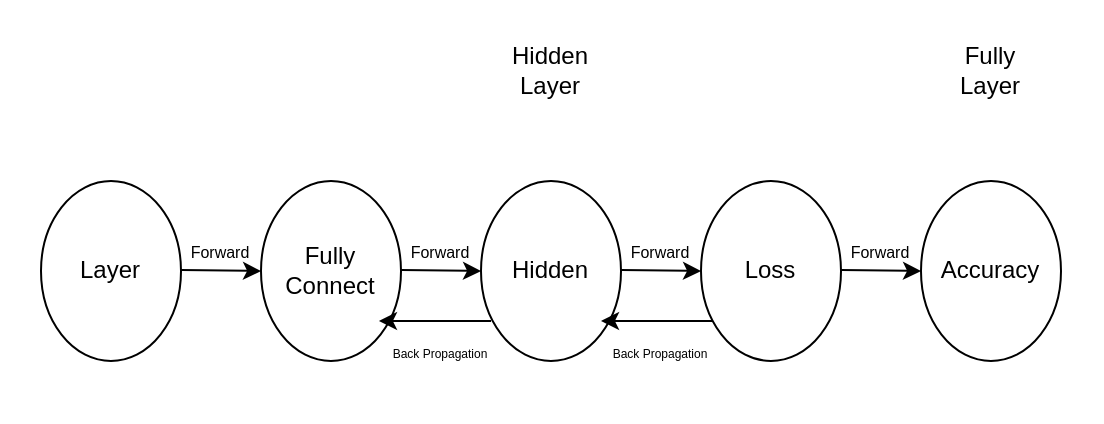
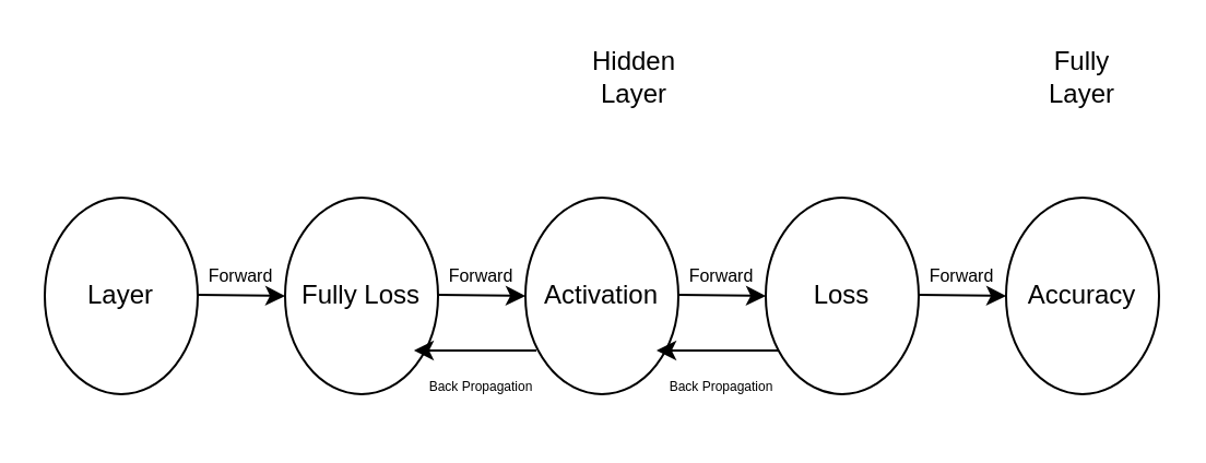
  <mxCell id="0" />
  <mxCell id="1" parent="0" />
  <mxCell id="2" value="" style="ellipse;whiteSpace=wrap;html=1;" vertex="1" parent="1"><mxGeometry x="20" y="90" width="70" height="90" as="geometry" /></mxCell>
  <mxCell id="3" value="" style="endArrow=classic;html=1;rounded=0;" edge="1" parent="1"><mxGeometry width="50" height="50" relative="1" as="geometry"><mxPoint x="90" y="134.5" as="sourcePoint" /><mxPoint x="130" y="135" as="targetPoint" /></mxGeometry></mxCell>
  <mxCell id="4" value="Layer" style="text;html=1;strokeColor=none;fillColor=none;align=center;verticalAlign=middle;whiteSpace=wrap;rounded=0;" vertex="1" parent="1"><mxGeometry x="25" y="120" width="60" height="30" as="geometry" /></mxCell>
  <mxCell id="5" value="" style="ellipse;whiteSpace=wrap;html=1;" vertex="1" parent="1"><mxGeometry x="350" y="90" width="70" height="90" as="geometry" /></mxCell>
  <mxCell id="6" value="" style="ellipse;whiteSpace=wrap;html=1;" vertex="1" parent="1"><mxGeometry x="240" y="90" width="70" height="90" as="geometry" /></mxCell>
  <mxCell id="7" value="" style="ellipse;whiteSpace=wrap;html=1;" vertex="1" parent="1"><mxGeometry x="460" y="90" width="70" height="90" as="geometry" /></mxCell>
  <mxCell id="8" value="" style="endArrow=classic;html=1;rounded=0;" edge="1" parent="1"><mxGeometry width="50" height="50" relative="1" as="geometry"><mxPoint x="200" y="134.5" as="sourcePoint" /><mxPoint x="240" y="135" as="targetPoint" /></mxGeometry></mxCell>
  <mxCell id="9" value="" style="endArrow=classic;html=1;rounded=0;" edge="1" parent="1"><mxGeometry width="50" height="50" relative="1" as="geometry"><mxPoint x="310" y="134.5" as="sourcePoint" /><mxPoint x="350" y="135" as="targetPoint" /></mxGeometry></mxCell>
  <mxCell id="10" value="" style="endArrow=classic;html=1;rounded=0;" edge="1" parent="1"><mxGeometry width="50" height="50" relative="1" as="geometry"><mxPoint x="420" y="134.5" as="sourcePoint" /><mxPoint x="460" y="135" as="targetPoint" /></mxGeometry></mxCell>
  <mxCell id="11" value="" style="ellipse;whiteSpace=wrap;html=1;" vertex="1" parent="1"><mxGeometry x="130" y="90" width="70" height="90" as="geometry" /></mxCell>
- <mxCell id="12" value="Fully Connect" style="text;html=1;strokeColor=none;fillColor=none;align=center;verticalAlign=middle;whiteSpace=wrap;rounded=0;" vertex="1" parent="1"><mxGeometry x="135" y="120" width="60" height="30" as="geometry" /></mxCell>
- <mxCell id="13" value="Hidden" style="text;html=1;strokeColor=none;fillColor=none;align=center;verticalAlign=middle;whiteSpace=wrap;rounded=0;" vertex="1" parent="1"><mxGeometry x="245" y="120" width="60" height="30" as="geometry" /></mxCell>
+ <mxCell id="12" value="Fully Loss" style="text;html=1;strokeColor=none;fillColor=none;align=center;verticalAlign=middle;whiteSpace=wrap;rounded=0;" vertex="1" parent="1"><mxGeometry x="135" y="120" width="60" height="30" as="geometry" /></mxCell>
+ <mxCell id="13" value="Activation" style="text;html=1;strokeColor=none;fillColor=none;align=center;verticalAlign=middle;whiteSpace=wrap;rounded=0;" vertex="1" parent="1"><mxGeometry x="245" y="120" width="60" height="30" as="geometry" /></mxCell>
  <mxCell id="14" value="Loss" style="text;html=1;strokeColor=none;fillColor=none;align=center;verticalAlign=middle;whiteSpace=wrap;rounded=0;" vertex="1" parent="1"><mxGeometry x="355" y="120" width="60" height="30" as="geometry" /></mxCell>
  <mxCell id="15" value="Accuracy" style="text;html=1;strokeColor=none;fillColor=none;align=center;verticalAlign=middle;whiteSpace=wrap;rounded=0;" vertex="1" parent="1"><mxGeometry x="465" y="120" width="60" height="30" as="geometry" /></mxCell>
- <mxCell id="16" value="Hidden Layer" style="text;html=1;strokeColor=none;fillColor=none;align=center;verticalAlign=middle;whiteSpace=wrap;rounded=0;" vertex="1" parent="1"><mxGeometry x="245" y="20" width="60" height="30" as="geometry" /></mxCell>
+ <mxCell id="16" value="Hidden Layer" style="text;html=1;strokeColor=none;fillColor=none;align=center;verticalAlign=middle;whiteSpace=wrap;rounded=0;" vertex="1" parent="1"><mxGeometry x="260" y="20" width="60" height="30" as="geometry" /></mxCell>
  <mxCell id="17" value="Fully Layer" style="text;html=1;strokeColor=none;fillColor=none;align=center;verticalAlign=middle;whiteSpace=wrap;rounded=0;" vertex="1" parent="1"><mxGeometry x="465" y="20" width="60" height="30" as="geometry" /></mxCell>
  <mxCell id="18" value="" style="endArrow=classic;html=1;rounded=0;exitX=0.086;exitY=0.778;exitDx=0;exitDy=0;exitPerimeter=0;" edge="1" parent="1" source="5"><mxGeometry width="50" height="50" relative="1" as="geometry"><mxPoint x="350" y="160" as="sourcePoint" /><mxPoint x="300" y="160" as="targetPoint" /></mxGeometry></mxCell>
  <mxCell id="19" value="" style="endArrow=classic;html=1;rounded=0;exitX=0.086;exitY=0.778;exitDx=0;exitDy=0;exitPerimeter=0;" edge="1" parent="1"><mxGeometry width="50" height="50" relative="1" as="geometry"><mxPoint x="245" y="160.02" as="sourcePoint" /><mxPoint x="188.98" y="160" as="targetPoint" /></mxGeometry></mxCell>
  <mxCell id="20" value="&lt;font style=&quot;font-size: 6px&quot;&gt;Back Propagation&lt;/font&gt;" style="text;html=1;strokeColor=none;fillColor=none;align=center;verticalAlign=middle;whiteSpace=wrap;rounded=0;" vertex="1" parent="1"><mxGeometry x="190" y="160" width="60" height="30" as="geometry" /></mxCell>
  <mxCell id="21" value="&lt;font style=&quot;font-size: 8px&quot;&gt;Forward&lt;/font&gt;" style="text;html=1;strokeColor=none;fillColor=none;align=center;verticalAlign=middle;whiteSpace=wrap;rounded=0;" vertex="1" parent="1"><mxGeometry x="80" y="110" width="60" height="30" as="geometry" /></mxCell>
  <mxCell id="22" value="&lt;font style=&quot;font-size: 8px&quot;&gt;Forward&lt;/font&gt;" style="text;html=1;strokeColor=none;fillColor=none;align=center;verticalAlign=middle;whiteSpace=wrap;rounded=0;" vertex="1" parent="1"><mxGeometry x="190" y="110" width="60" height="30" as="geometry" /></mxCell>
  <mxCell id="23" value="&lt;font style=&quot;font-size: 8px&quot;&gt;Forward&lt;/font&gt;" style="text;html=1;strokeColor=none;fillColor=none;align=center;verticalAlign=middle;whiteSpace=wrap;rounded=0;" vertex="1" parent="1"><mxGeometry x="300" y="110" width="60" height="30" as="geometry" /></mxCell>
  <mxCell id="24" value="&lt;font style=&quot;font-size: 8px&quot;&gt;Forward&lt;/font&gt;" style="text;html=1;strokeColor=none;fillColor=none;align=center;verticalAlign=middle;whiteSpace=wrap;rounded=0;" vertex="1" parent="1"><mxGeometry x="410" y="110" width="60" height="30" as="geometry" /></mxCell>
  <mxCell id="25" value="&lt;font style=&quot;font-size: 6px&quot;&gt;Back Propagation&lt;/font&gt;" style="text;html=1;strokeColor=none;fillColor=none;align=center;verticalAlign=middle;whiteSpace=wrap;rounded=0;" vertex="1" parent="1"><mxGeometry x="300" y="160" width="60" height="30" as="geometry" /></mxCell>
